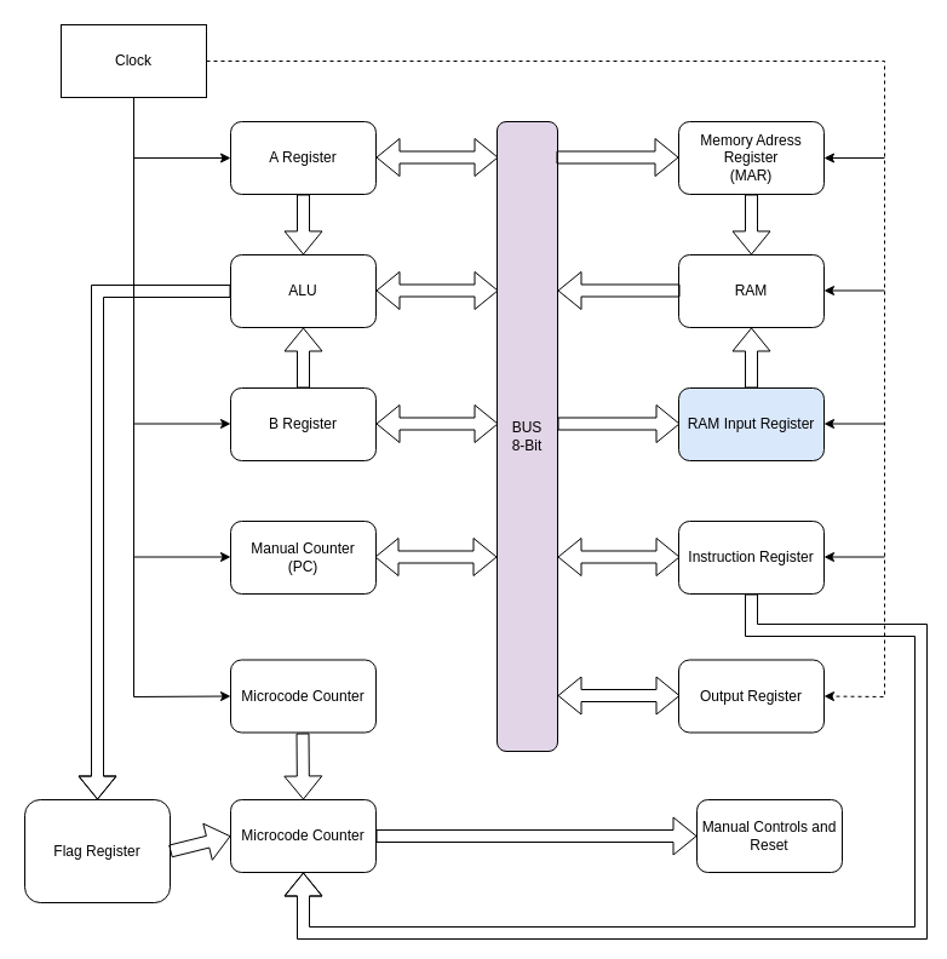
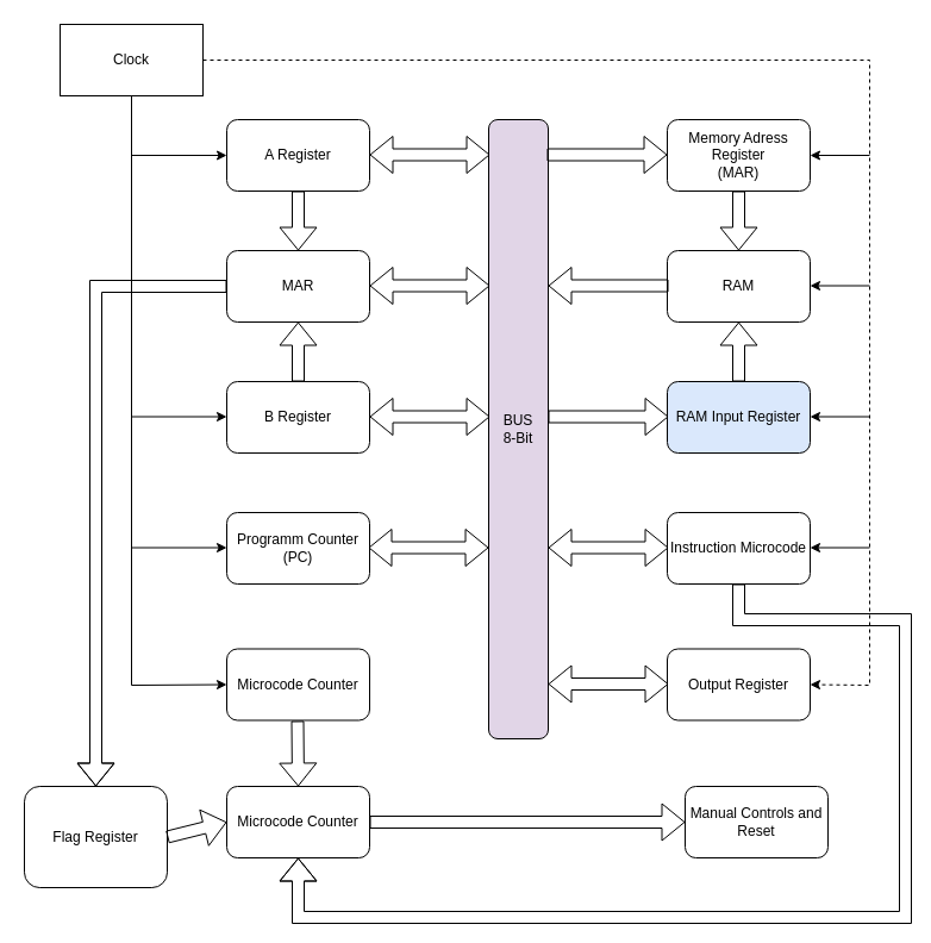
  <mxCell id="0" />
  <mxCell id="1" parent="0" />
  <mxCell id="2" value="A Register" style="rounded=1;whiteSpace=wrap;html=1;" vertex="1" parent="1"><mxGeometry x="190" y="100" width="120" height="60" as="geometry" /></mxCell>
- <mxCell id="3" value="ALU" style="rounded=1;whiteSpace=wrap;html=1;" vertex="1" parent="1"><mxGeometry x="190" y="210" width="120" height="60" as="geometry" /></mxCell>
+ <mxCell id="3" value="MAR" style="rounded=1;whiteSpace=wrap;html=1;" vertex="1" parent="1"><mxGeometry x="190" y="210" width="120" height="60" as="geometry" /></mxCell>
  <mxCell id="4" value="B Register" style="rounded=1;whiteSpace=wrap;html=1;" vertex="1" parent="1"><mxGeometry x="190" y="320" width="120" height="60" as="geometry" /></mxCell>
  <mxCell id="5" value="" style="shape=flexArrow;endArrow=classic;html=1;rounded=0;exitX=0.5;exitY=1;exitDx=0;exitDy=0;" edge="1" parent="1" source="2" target="3"><mxGeometry width="50" height="50" relative="1" as="geometry"><mxPoint x="430" y="360" as="sourcePoint" /><mxPoint x="480" y="310" as="targetPoint" /></mxGeometry></mxCell>
  <mxCell id="6" value="" style="shape=flexArrow;endArrow=classic;html=1;rounded=0;exitX=0.5;exitY=0;exitDx=0;exitDy=0;entryX=0.5;entryY=1;entryDx=0;entryDy=0;" edge="1" parent="1" source="4" target="3"><mxGeometry width="50" height="50" relative="1" as="geometry"><mxPoint x="430" y="360" as="sourcePoint" /><mxPoint x="480" y="310" as="targetPoint" /></mxGeometry></mxCell>
  <mxCell id="7" value="BUS&lt;div&gt;8-Bit&lt;/div&gt;" style="rounded=1;whiteSpace=wrap;html=1;direction=south;fillColor=#e1d5e7;" vertex="1" parent="1"><mxGeometry x="410" y="100" width="50" height="520" as="geometry" /></mxCell>
  <mxCell id="8" value="" style="shape=flexArrow;endArrow=classic;startArrow=classic;html=1;rounded=0;exitX=1;exitY=0.5;exitDx=0;exitDy=0;entryX=0.107;entryY=0.98;entryDx=0;entryDy=0;entryPerimeter=0;" edge="1" parent="1"><mxGeometry width="100" height="100" relative="1" as="geometry"><mxPoint x="310" y="239.5" as="sourcePoint" /><mxPoint x="411" y="239.5" as="targetPoint" /></mxGeometry></mxCell>
  <mxCell id="9" value="" style="shape=flexArrow;endArrow=classic;startArrow=classic;html=1;rounded=0;exitX=1;exitY=0.5;exitDx=0;exitDy=0;entryX=0.107;entryY=0.98;entryDx=0;entryDy=0;entryPerimeter=0;" edge="1" parent="1"><mxGeometry width="100" height="100" relative="1" as="geometry"><mxPoint x="310" y="349.5" as="sourcePoint" /><mxPoint x="411" y="349.5" as="targetPoint" /></mxGeometry></mxCell>
  <mxCell id="10" value="" style="shape=flexArrow;endArrow=classic;startArrow=classic;html=1;rounded=0;exitX=1;exitY=0.5;exitDx=0;exitDy=0;entryX=0.107;entryY=0.98;entryDx=0;entryDy=0;entryPerimeter=0;" edge="1" parent="1"><mxGeometry width="100" height="100" relative="1" as="geometry"><mxPoint x="310" y="129.5" as="sourcePoint" /><mxPoint x="411" y="129.5" as="targetPoint" /></mxGeometry></mxCell>
- <mxCell id="11" value="Manual Counter&lt;div&gt;(PC)&lt;/div&gt;" style="rounded=1;whiteSpace=wrap;html=1;" vertex="1" parent="1"><mxGeometry x="190" y="430" width="120" height="60" as="geometry" /></mxCell>
+ <mxCell id="11" value="Programm Counter&lt;div&gt;(PC)&lt;/div&gt;" style="rounded=1;whiteSpace=wrap;html=1;" vertex="1" parent="1"><mxGeometry x="190" y="430" width="120" height="60" as="geometry" /></mxCell>
  <mxCell id="12" value="" style="shape=flexArrow;endArrow=classic;startArrow=classic;html=1;rounded=0;exitX=1;exitY=0.5;exitDx=0;exitDy=0;entryX=0.107;entryY=0.98;entryDx=0;entryDy=0;entryPerimeter=0;" edge="1" parent="1"><mxGeometry width="100" height="100" relative="1" as="geometry"><mxPoint x="309" y="459.5" as="sourcePoint" /><mxPoint x="410" y="459.5" as="targetPoint" /></mxGeometry></mxCell>
  <mxCell id="13" value="Memory Adress Register&lt;div&gt;(MAR)&lt;/div&gt;" style="rounded=1;whiteSpace=wrap;html=1;" vertex="1" parent="1"><mxGeometry x="560" y="100" width="120" height="60" as="geometry" /></mxCell>
  <mxCell id="14" value="" style="shape=flexArrow;endArrow=classic;startArrow=none;html=1;rounded=0;exitX=1;exitY=0.5;exitDx=0;exitDy=0;entryX=0.107;entryY=0.98;entryDx=0;entryDy=0;entryPerimeter=0;startFill=0;" edge="1" parent="1"><mxGeometry width="100" height="100" relative="1" as="geometry"><mxPoint x="459" y="129.5" as="sourcePoint" /><mxPoint x="560" y="129.5" as="targetPoint" /></mxGeometry></mxCell>
  <mxCell id="15" value="RAM" style="rounded=1;whiteSpace=wrap;html=1;" vertex="1" parent="1"><mxGeometry x="560" y="210" width="120" height="60" as="geometry" /></mxCell>
  <mxCell id="16" value="" style="shape=flexArrow;endArrow=classic;startArrow=none;html=1;rounded=0;exitX=0.5;exitY=1;exitDx=0;exitDy=0;entryX=0.5;entryY=0;entryDx=0;entryDy=0;startFill=0;" edge="1" parent="1" source="13" target="15"><mxGeometry width="100" height="100" relative="1" as="geometry"><mxPoint x="500" y="330" as="sourcePoint" /><mxPoint x="601" y="330" as="targetPoint" /></mxGeometry></mxCell>
  <mxCell id="17" value="" style="shape=flexArrow;endArrow=none;startArrow=classic;html=1;rounded=0;exitX=1;exitY=0.5;exitDx=0;exitDy=0;entryX=0.107;entryY=0.98;entryDx=0;entryDy=0;entryPerimeter=0;endFill=0;" edge="1" parent="1"><mxGeometry width="100" height="100" relative="1" as="geometry"><mxPoint x="460" y="239.5" as="sourcePoint" /><mxPoint x="561" y="239.5" as="targetPoint" /></mxGeometry></mxCell>
  <mxCell id="18" value="RAM Input Register" style="rounded=1;whiteSpace=wrap;html=1;fillColor=#dae8fc;" vertex="1" parent="1"><mxGeometry x="560" y="320" width="120" height="60" as="geometry" /></mxCell>
  <mxCell id="19" value="" style="shape=flexArrow;endArrow=classic;startArrow=none;html=1;rounded=0;exitX=1;exitY=0.5;exitDx=0;exitDy=0;entryX=0.107;entryY=0.98;entryDx=0;entryDy=0;entryPerimeter=0;startFill=0;" edge="1" parent="1"><mxGeometry width="100" height="100" relative="1" as="geometry"><mxPoint x="460" y="349.5" as="sourcePoint" /><mxPoint x="561" y="349.5" as="targetPoint" /></mxGeometry></mxCell>
  <mxCell id="20" value="" style="shape=flexArrow;endArrow=classic;startArrow=none;html=1;rounded=0;exitX=0.5;exitY=0;exitDx=0;exitDy=0;entryX=0.5;entryY=1;entryDx=0;entryDy=0;startFill=0;" edge="1" parent="1" source="18" target="15"><mxGeometry width="100" height="100" relative="1" as="geometry"><mxPoint x="470" y="359.5" as="sourcePoint" /><mxPoint x="571" y="359.5" as="targetPoint" /></mxGeometry></mxCell>
- <mxCell id="21" value="Instruction Register" style="rounded=1;whiteSpace=wrap;html=1;" vertex="1" parent="1"><mxGeometry x="560" y="430" width="120" height="60" as="geometry" /></mxCell>
+ <mxCell id="21" value="Instruction Microcode" style="rounded=1;whiteSpace=wrap;html=1;" vertex="1" parent="1"><mxGeometry x="560" y="430" width="120" height="60" as="geometry" /></mxCell>
  <mxCell id="22" value="" style="shape=flexArrow;endArrow=classic;startArrow=classic;html=1;rounded=0;exitX=1;exitY=0.5;exitDx=0;exitDy=0;entryX=0.107;entryY=0.98;entryDx=0;entryDy=0;entryPerimeter=0;" edge="1" parent="1"><mxGeometry width="100" height="100" relative="1" as="geometry"><mxPoint x="460" y="459.5" as="sourcePoint" /><mxPoint x="561" y="459.5" as="targetPoint" /></mxGeometry></mxCell>
  <mxCell id="23" value="Microcode Counter" style="rounded=1;whiteSpace=wrap;html=1;" vertex="1" parent="1"><mxGeometry x="190" y="544.5" width="120" height="60" as="geometry" /></mxCell>
  <mxCell id="24" value="Clock" style="whiteSpace=wrap;html=1;rounded=0;" vertex="1" parent="1"><mxGeometry width="120" height="60" as="geometry" x="50" y="20" /></mxCell>
  <mxCell id="25" value="" style="endArrow=classic;html=1;rounded=0;exitX=1;exitY=0.5;exitDx=0;exitDy=0;entryX=1;entryY=0.5;entryDx=0;entryDy=0;dashed=1;" edge="1" parent="1" source="24" target="34"><mxGeometry width="50" height="50" relative="1" as="geometry"><mxPoint x="410" y="280" as="sourcePoint" /><mxPoint x="730" y="640" as="targetPoint" /><Array as="points"><mxPoint x="730" y="50" /><mxPoint x="730" y="575" /></Array></mxGeometry></mxCell>
  <mxCell id="26" value="" style="endArrow=classic;html=1;rounded=0;entryX=1;entryY=0.5;entryDx=0;entryDy=0;" edge="1" parent="1" target="13"><mxGeometry width="50" height="50" relative="1" as="geometry"><mxPoint x="730" y="130" as="sourcePoint" /><mxPoint x="460" y="230" as="targetPoint" /></mxGeometry></mxCell>
  <mxCell id="27" value="" style="endArrow=classic;html=1;rounded=0;entryX=1;entryY=0.5;entryDx=0;entryDy=0;" edge="1" parent="1"><mxGeometry width="50" height="50" relative="1" as="geometry"><mxPoint x="730" y="239.5" as="sourcePoint" /><mxPoint x="680" y="239.5" as="targetPoint" /></mxGeometry></mxCell>
  <mxCell id="28" value="" style="endArrow=classic;html=1;rounded=0;entryX=1;entryY=0.5;entryDx=0;entryDy=0;" edge="1" parent="1"><mxGeometry width="50" height="50" relative="1" as="geometry"><mxPoint x="730" y="349.5" as="sourcePoint" /><mxPoint x="680" y="349.5" as="targetPoint" /></mxGeometry></mxCell>
  <mxCell id="29" value="" style="endArrow=classic;html=1;rounded=0;entryX=1;entryY=0.5;entryDx=0;entryDy=0;" edge="1" parent="1"><mxGeometry width="50" height="50" relative="1" as="geometry"><mxPoint x="730" y="459.5" as="sourcePoint" /><mxPoint x="680" y="459.5" as="targetPoint" /></mxGeometry></mxCell>
  <mxCell id="30" value="" style="endArrow=classic;html=1;rounded=0;exitX=0.5;exitY=1;exitDx=0;exitDy=0;entryX=0;entryY=0.5;entryDx=0;entryDy=0;" edge="1" parent="1" source="24" target="23"><mxGeometry width="50" height="50" relative="1" as="geometry"><mxPoint x="410" y="370" as="sourcePoint" /><mxPoint x="110" y="620" as="targetPoint" /><Array as="points"><mxPoint x="110" y="575" /></Array></mxGeometry></mxCell>
  <mxCell id="31" value="" style="endArrow=classic;html=1;rounded=0;" edge="1" parent="1" target="2"><mxGeometry width="50" height="50" relative="1" as="geometry"><mxPoint x="110" y="130" as="sourcePoint" /><mxPoint x="460" y="320" as="targetPoint" /></mxGeometry></mxCell>
  <mxCell id="32" value="" style="endArrow=classic;html=1;rounded=0;" edge="1" parent="1"><mxGeometry width="50" height="50" relative="1" as="geometry"><mxPoint x="110" y="349.5" as="sourcePoint" /><mxPoint x="190" y="349.5" as="targetPoint" /></mxGeometry></mxCell>
  <mxCell id="33" value="" style="endArrow=classic;html=1;rounded=0;" edge="1" parent="1"><mxGeometry width="50" height="50" relative="1" as="geometry"><mxPoint x="110" y="459.5" as="sourcePoint" /><mxPoint x="190" y="459.5" as="targetPoint" /></mxGeometry></mxCell>
  <mxCell id="34" value="Output Register" style="rounded=1;whiteSpace=wrap;html=1;" vertex="1" parent="1"><mxGeometry x="560" y="544.5" width="120" height="60" as="geometry" /></mxCell>
  <mxCell id="35" value="" style="shape=flexArrow;endArrow=classic;startArrow=classic;html=1;rounded=0;exitX=1;exitY=0.5;exitDx=0;exitDy=0;entryX=0.107;entryY=0.98;entryDx=0;entryDy=0;entryPerimeter=0;" edge="1" parent="1"><mxGeometry width="100" height="100" relative="1" as="geometry"><mxPoint x="460" y="574" as="sourcePoint" /><mxPoint x="561" y="574" as="targetPoint" /></mxGeometry></mxCell>
  <mxCell id="36" value="Microcode Counter" style="rounded=1;whiteSpace=wrap;html=1;" vertex="1" parent="1"><mxGeometry x="190" y="660" width="120" height="60" as="geometry" /></mxCell>
  <mxCell id="37" value="" style="shape=flexArrow;endArrow=classic;html=1;rounded=0;exitX=0.5;exitY=1;exitDx=0;exitDy=0;entryX=0.5;entryY=0;entryDx=0;entryDy=0;" edge="1" parent="1" target="36"><mxGeometry width="50" height="50" relative="1" as="geometry"><mxPoint x="249.5" y="605" as="sourcePoint" /><mxPoint x="249.5" y="655" as="targetPoint" /></mxGeometry></mxCell>
  <mxCell id="38" value="Manual Controls and Reset" style="rounded=1;whiteSpace=wrap;html=1;" vertex="1" parent="1"><mxGeometry x="575" y="660" width="120" height="60" as="geometry" /></mxCell>
  <mxCell id="39" value="" style="shape=flexArrow;endArrow=classic;html=1;rounded=0;exitX=1;exitY=0.5;exitDx=0;exitDy=0;entryX=0;entryY=0.5;entryDx=0;entryDy=0;" edge="1" parent="1" source="36" target="38"><mxGeometry width="50" height="50" relative="1" as="geometry"><mxPoint x="259.5" y="615" as="sourcePoint" /><mxPoint x="260" y="670" as="targetPoint" /></mxGeometry></mxCell>
  <mxCell id="40" value="" style="shape=flexArrow;endArrow=classic;html=1;rounded=0;exitX=0.5;exitY=1;exitDx=0;exitDy=0;entryX=0.5;entryY=1;entryDx=0;entryDy=0;" edge="1" parent="1" source="21" target="36"><mxGeometry width="50" height="50" relative="1" as="geometry"><mxPoint x="320" y="700" as="sourcePoint" /><mxPoint x="570" y="700" as="targetPoint" /><Array as="points"><mxPoint x="620" y="520" /><mxPoint x="760" y="520" /><mxPoint x="760" y="770" /><mxPoint x="250" y="770" /></Array></mxGeometry></mxCell>
  <mxCell id="41" value="Flag Register" style="rounded=1;whiteSpace=wrap;html=1;" vertex="1" parent="1"><mxGeometry x="20" y="660" width="120" height="85" as="geometry" /></mxCell>
  <mxCell id="42" value="" style="shape=flexArrow;endArrow=classic;html=1;rounded=0;exitX=1;exitY=0.5;exitDx=0;exitDy=0;entryX=0;entryY=0.5;entryDx=0;entryDy=0;" edge="1" parent="1" source="41" target="36"><mxGeometry width="50" height="50" relative="1" as="geometry"><mxPoint x="259.5" y="615" as="sourcePoint" /><mxPoint x="260" y="670" as="targetPoint" /></mxGeometry></mxCell>
  <mxCell id="43" value="" style="shape=flexArrow;endArrow=classic;html=1;rounded=0;exitX=0;exitY=0.5;exitDx=0;exitDy=0;entryX=0.5;entryY=0;entryDx=0;entryDy=0;" edge="1" parent="1" source="3" target="41"><mxGeometry width="50" height="50" relative="1" as="geometry"><mxPoint x="150" y="700" as="sourcePoint" /><mxPoint x="200" y="700" as="targetPoint" /><Array as="points"><mxPoint x="80" y="240" /></Array></mxGeometry></mxCell>
